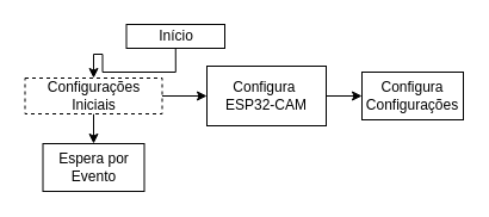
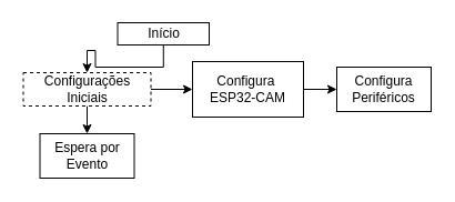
  <mxCell id="0" />
  <mxCell id="1" parent="0" />
  <mxCell id="2" style="edgeStyle=orthogonalEdgeStyle;rounded=0;orthogonalLoop=1;jettySize=auto;html=1;exitX=0.5;exitY=1;exitDx=0;exitDy=0;entryX=0.5;entryY=0;entryDx=0;entryDy=0;" edge="1" parent="1" source="3" target="6"><mxGeometry relative="1" as="geometry" /></mxCell>
  <mxCell id="3" value="Início" style="rounded=0;whiteSpace=wrap;html=1;" vertex="1" parent="1"><mxGeometry x="105.5" y="20" width="82.5" height="20" as="geometry" /></mxCell>
  <mxCell id="4" value="" style="edgeStyle=orthogonalEdgeStyle;rounded=0;orthogonalLoop=1;jettySize=auto;html=1;" edge="1" parent="1" source="6" target="8"><mxGeometry relative="1" as="geometry" /></mxCell>
  <mxCell id="5" value="" style="edgeStyle=orthogonalEdgeStyle;rounded=0;orthogonalLoop=1;jettySize=auto;html=1;" edge="1" parent="1" source="6" target="10"><mxGeometry relative="1" as="geometry" /></mxCell>
  <mxCell id="6" value="Configurações&lt;div&gt;Iniciais&lt;/div&gt;" style="rounded=0;whiteSpace=wrap;html=1;dashed=1;" vertex="1" parent="1"><mxGeometry x="20.5" y="65" width="115" height="30" as="geometry" /></mxCell>
  <mxCell id="7" value="" style="edgeStyle=orthogonalEdgeStyle;rounded=0;orthogonalLoop=1;jettySize=auto;html=1;" edge="1" parent="1" source="8" target="9"><mxGeometry relative="1" as="geometry" /></mxCell>
  <mxCell id="8" value="Configura&amp;nbsp;&lt;div&gt;ESP32-CAM&lt;/div&gt;" style="rounded=0;whiteSpace=wrap;html=1;" vertex="1" parent="1"><mxGeometry x="173" y="55" width="100" height="50" as="geometry" /></mxCell>
- <mxCell id="9" value="Configura&lt;div&gt;Configurações&lt;/div&gt;" style="rounded=0;whiteSpace=wrap;html=1;" vertex="1" parent="1"><mxGeometry x="303" y="60" width="85" height="40" as="geometry" /></mxCell>
+ <mxCell id="9" value="Configura&lt;div&gt;Periféricos&lt;/div&gt;" style="rounded=0;whiteSpace=wrap;html=1;" vertex="1" parent="1"><mxGeometry x="303" y="60" width="85" height="40" as="geometry" /></mxCell>
  <mxCell id="10" value="Espera por Evento" style="rounded=0;whiteSpace=wrap;html=1;" vertex="1" parent="1"><mxGeometry x="35.5" y="120" width="85" height="40" as="geometry" /></mxCell>
